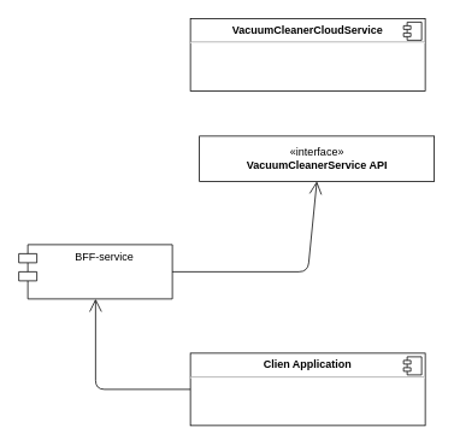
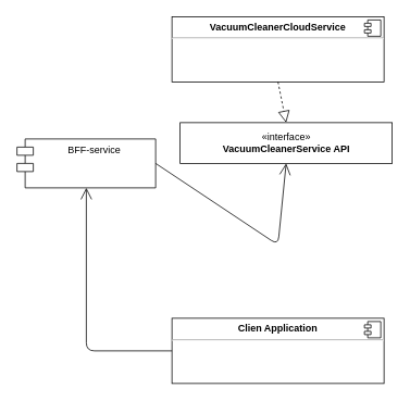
  <mxCell id="0" />
  <mxCell id="1" parent="0" />
  <mxCell id="2" value="&lt;p style=&quot;margin: 0px ; margin-top: 6px ; text-align: center&quot;&gt;&lt;b&gt;VacuumCleanerCloudService&lt;/b&gt;&lt;/p&gt;&lt;hr&gt;&lt;p style=&quot;margin: 0px ; margin-left: 8px&quot;&gt;&lt;br&gt;&lt;/p&gt;" style="align=left;overflow=fill;html=1;dropTarget=0;" vertex="1" parent="1"><mxGeometry x="210" y="20" width="260" height="80" as="geometry" /></mxCell>
  <mxCell id="3" value="" style="shape=component;jettyWidth=8;jettyHeight=4;" vertex="1" parent="2"><mxGeometry x="1" width="20" height="20" relative="1" as="geometry"><mxPoint x="-24" y="4" as="offset" /></mxGeometry></mxCell>
  <mxCell id="4" value="«interface»&lt;br&gt;&lt;b&gt;VacuumCleanerService API&lt;/b&gt;" style="html=1;" vertex="1" parent="1"><mxGeometry x="220" y="150" width="260" height="50" as="geometry" /></mxCell>
- <mxCell id="6" value="BFF-service" style="shape=module;align=left;spacingLeft=20;align=center;verticalAlign=top;" vertex="1" parent="1"><mxGeometry x="20" y="270" width="170" height="60" as="geometry" /></mxCell>
+ <mxCell id="5" value="" style="endArrow=block;dashed=1;endFill=0;endSize=12;html=1;exitX=0.5;exitY=1;exitDx=0;exitDy=0;entryX=0.5;entryY=0;entryDx=0;entryDy=0;" edge="1" parent="1" source="2" target="4"><mxGeometry width="160" relative="1" as="geometry"><mxPoint x="300" y="210" as="sourcePoint" /><mxPoint x="460" y="210" as="targetPoint" /></mxGeometry></mxCell>
+ <mxCell id="6" value="BFF-service" style="shape=module;align=left;spacingLeft=20;align=center;verticalAlign=top;" vertex="1" parent="1"><mxGeometry x="20" y="170" width="170" height="60" as="geometry" /></mxCell>
  <mxCell id="7" value="" style="endArrow=open;endFill=1;endSize=12;html=1;exitX=1;exitY=0.5;exitDx=0;exitDy=0;entryX=0.5;entryY=1;entryDx=0;entryDy=0;" edge="1" parent="1" source="6" target="4"><mxGeometry width="160" relative="1" as="geometry"><mxPoint x="290" y="370" as="sourcePoint" /><mxPoint x="450" y="370" as="targetPoint" /><Array as="points"><mxPoint x="340" y="300" /></Array></mxGeometry></mxCell>
  <mxCell id="8" value="&lt;p style=&quot;margin: 0px ; margin-top: 6px ; text-align: center&quot;&gt;&lt;b&gt;Clien Application&lt;/b&gt;&lt;/p&gt;&lt;hr&gt;&lt;p style=&quot;margin: 0px ; margin-left: 8px&quot;&gt;&lt;br&gt;&lt;/p&gt;" style="align=left;overflow=fill;html=1;dropTarget=0;" vertex="1" parent="1"><mxGeometry x="210" y="390" width="260" height="80" as="geometry" /></mxCell>
  <mxCell id="9" value="" style="shape=component;jettyWidth=8;jettyHeight=4;" vertex="1" parent="8"><mxGeometry x="1" width="20" height="20" relative="1" as="geometry"><mxPoint x="-24" y="4" as="offset" /></mxGeometry></mxCell>
  <mxCell id="10" value="" style="endArrow=open;endFill=1;endSize=12;html=1;exitX=0;exitY=0.5;exitDx=0;exitDy=0;entryX=0.5;entryY=1;entryDx=0;entryDy=0;" edge="1" parent="1" source="8" target="6"><mxGeometry width="160" relative="1" as="geometry"><mxPoint x="290" y="370" as="sourcePoint" /><mxPoint x="450" y="370" as="targetPoint" /><Array as="points"><mxPoint x="105" y="430" /></Array></mxGeometry></mxCell>
